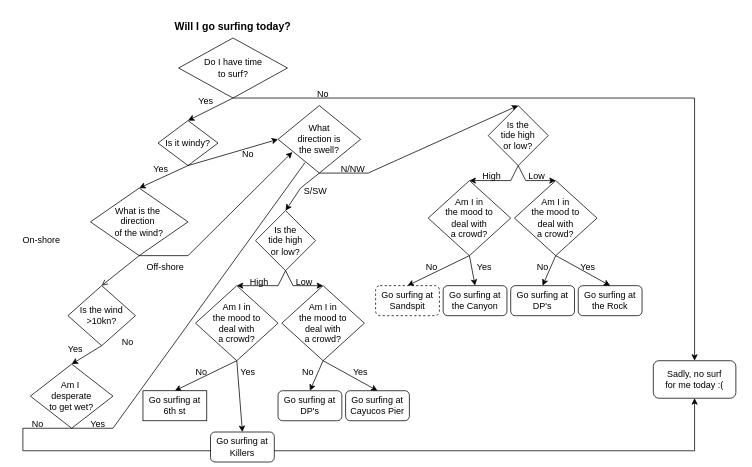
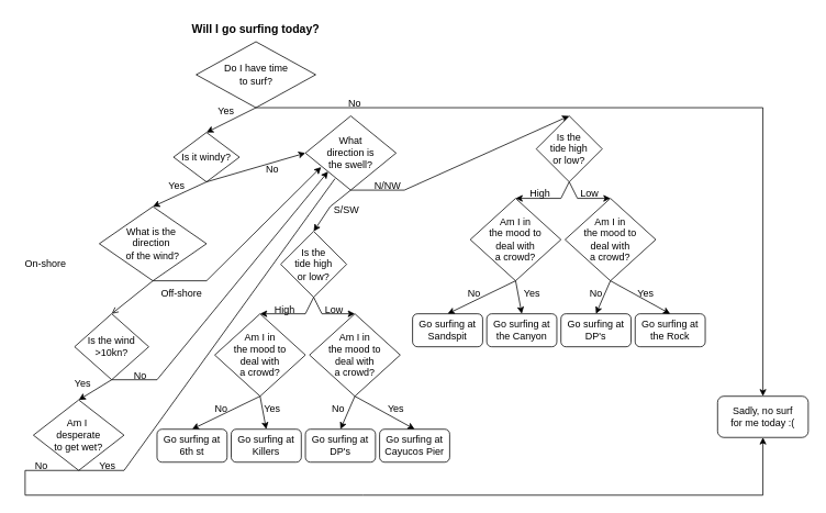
  <mxCell id="0" />
  <mxCell id="1" parent="0" />
  <mxCell id="2" value="Do I have time&lt;div&gt;to surf?&lt;/div&gt;" style="rhombus;whiteSpace=wrap;html=1;" vertex="1" parent="1"><mxGeometry x="237.5" y="50" width="145" height="80" as="geometry" /></mxCell>
  <mxCell id="3" value="" style="endArrow=classic;html=1;rounded=0;entryX=0.5;entryY=0;entryDx=0;entryDy=0;exitX=0.5;exitY=1;exitDx=0;exitDy=0;" edge="1" parent="1" source="2" target="8"><mxGeometry width="50" height="50" relative="1" as="geometry"><mxPoint x="310" y="130" as="sourcePoint" /><mxPoint x="370" y="160" as="targetPoint" /><Array as="points"><mxPoint x="925" y="130" /></Array></mxGeometry></mxCell>
  <mxCell id="4" value="" style="endArrow=classic;html=1;rounded=0;entryX=0.5;entryY=0;entryDx=0;entryDy=0;" edge="1" parent="1" target="9"><mxGeometry width="50" height="50" relative="1" as="geometry"><mxPoint x="310" y="130" as="sourcePoint" /><mxPoint x="250" y="160" as="targetPoint" /></mxGeometry></mxCell>
  <mxCell id="5" value="No" style="text;html=1;align=center;verticalAlign=middle;whiteSpace=wrap;rounded=0;" vertex="1" parent="1"><mxGeometry x="400" y="110" width="60" height="30" as="geometry" /></mxCell>
  <mxCell id="6" value="Yes" style="text;html=1;align=center;verticalAlign=middle;whiteSpace=wrap;rounded=0;" vertex="1" parent="1"><mxGeometry x="244" y="120" width="60" height="30" as="geometry" /></mxCell>
  <mxCell id="7" value="&lt;b&gt;&lt;font style=&quot;font-size: 14px;&quot;&gt;Will I go surfing today?&lt;/font&gt;&lt;/b&gt;" style="text;html=1;align=center;verticalAlign=middle;whiteSpace=wrap;rounded=0;" vertex="1" parent="1"><mxGeometry x="230" y="20" width="160" height="30" as="geometry" /></mxCell>
  <mxCell id="8" value="Sadly, no surf&lt;div&gt;for me today :(&lt;/div&gt;" style="rounded=1;whiteSpace=wrap;html=1;" vertex="1" parent="1"><mxGeometry x="870" y="480" width="110" height="50" as="geometry" /></mxCell>
  <mxCell id="9" value="Is it windy?" style="rhombus;whiteSpace=wrap;html=1;" vertex="1" parent="1"><mxGeometry x="210" y="160" width="80" height="60" as="geometry" /></mxCell>
  <mxCell id="10" value="" style="endArrow=classic;html=1;rounded=0;entryX=0.5;entryY=0;entryDx=0;entryDy=0;" edge="1" parent="1" target="13"><mxGeometry width="50" height="50" relative="1" as="geometry"><mxPoint x="250" y="220" as="sourcePoint" /><mxPoint x="220" y="250" as="targetPoint" /></mxGeometry></mxCell>
  <mxCell id="11" value="Yes" style="text;html=1;align=center;verticalAlign=middle;whiteSpace=wrap;rounded=0;" vertex="1" parent="1"><mxGeometry x="184" y="210" width="60" height="30" as="geometry" /></mxCell>
  <mxCell id="12" value="No" style="text;html=1;align=center;verticalAlign=middle;whiteSpace=wrap;rounded=0;" vertex="1" parent="1"><mxGeometry x="300" y="190" width="60" height="30" as="geometry" /></mxCell>
  <mxCell id="13" value="What is the&amp;nbsp;&lt;div&gt;direction&amp;nbsp;&lt;div&gt;of the wind?&lt;/div&gt;&lt;/div&gt;" style="rhombus;whiteSpace=wrap;html=1;" vertex="1" parent="1"><mxGeometry x="120" y="250" width="130" height="90" as="geometry" /></mxCell>
  <mxCell id="14" value="" style="endArrow=open;html=1;rounded=0;exitX=0.5;exitY=1;exitDx=0;exitDy=0;entryX=0.5;entryY=0;entryDx=0;entryDy=0;" edge="1" parent="1" source="13" target="18"><mxGeometry width="50" height="50" relative="1" as="geometry"><mxPoint x="150" y="350" as="sourcePoint" /><mxPoint x="140" y="380" as="targetPoint" /></mxGeometry></mxCell>
  <mxCell id="15" value="" style="endArrow=classic;html=1;rounded=0;exitX=0.5;exitY=1;exitDx=0;exitDy=0;entryX=0.173;entryY=0.689;entryDx=0;entryDy=0;entryPerimeter=0;" edge="1" parent="1" source="13" target="25"><mxGeometry width="50" height="50" relative="1" as="geometry"><mxPoint x="200" y="390" as="sourcePoint" /><mxPoint x="300" y="290" as="targetPoint" /><Array as="points"><mxPoint x="250" y="340" /></Array></mxGeometry></mxCell>
  <mxCell id="16" value="Off-shore" style="text;html=1;align=center;verticalAlign=middle;whiteSpace=wrap;rounded=0;" vertex="1" parent="1"><mxGeometry x="190" y="340" width="60" height="30" as="geometry" /></mxCell>
  <mxCell id="17" value="On-shore" style="text;html=1;align=center;verticalAlign=middle;whiteSpace=wrap;rounded=0;" vertex="1" parent="1"><mxGeometry x="25" y="305" width="60" height="30" as="geometry" /></mxCell>
  <mxCell id="18" value="Is the wind&lt;div&gt;&amp;gt;10kn?&lt;/div&gt;" style="rhombus;whiteSpace=wrap;html=1;" vertex="1" parent="1"><mxGeometry x="90" y="380" width="90" height="80" as="geometry" /></mxCell>
  <mxCell id="19" value="" style="endArrow=classic;html=1;rounded=0;exitX=0.5;exitY=1;exitDx=0;exitDy=0;entryX=0.5;entryY=0;entryDx=0;entryDy=0;" edge="1" parent="1" source="18" target="21"><mxGeometry width="50" height="50" relative="1" as="geometry"><mxPoint x="130" y="460" as="sourcePoint" /><mxPoint x="100" y="490" as="targetPoint" /></mxGeometry></mxCell>
+ <mxCell id="20" value="" style="endArrow=classic;html=1;rounded=0;exitX=0.5;exitY=1;exitDx=0;exitDy=0;entryX=0;entryY=1;entryDx=0;entryDy=0;" edge="1" parent="1" source="18" target="25"><mxGeometry width="50" height="50" relative="1" as="geometry"><mxPoint x="272.98" y="447.99" as="sourcePoint" /><mxPoint x="330" y="330" as="targetPoint" /><Array as="points"><mxPoint x="190" y="460" /></Array></mxGeometry></mxCell>
  <mxCell id="21" value="Am I&amp;nbsp;&lt;div&gt;desperate&lt;div&gt;to get wet?&lt;/div&gt;&lt;/div&gt;" style="rhombus;whiteSpace=wrap;html=1;" vertex="1" parent="1"><mxGeometry x="40" y="484.5" width="110" height="85.5" as="geometry" /></mxCell>
  <mxCell id="22" value="" style="endArrow=classic;html=1;rounded=0;exitX=0.5;exitY=1;exitDx=0;exitDy=0;entryX=0.5;entryY=1;entryDx=0;entryDy=0;" edge="1" parent="1" source="21" target="8"><mxGeometry width="50" height="50" relative="1" as="geometry"><mxPoint x="100" y="570" as="sourcePoint" /><mxPoint x="640" y="640" as="targetPoint" /><Array as="points"><mxPoint x="30" y="570" /><mxPoint x="30" y="600" /><mxPoint x="440" y="600" /><mxPoint x="925" y="600" /></Array></mxGeometry></mxCell>
  <mxCell id="23" value="" style="endArrow=none;html=1;rounded=0;exitX=0.5;exitY=1;exitDx=0;exitDy=0;entryX=0.327;entryY=0.844;entryDx=0;entryDy=0;entryPerimeter=0;" edge="1" parent="1" source="21" target="25"><mxGeometry width="50" height="50" relative="1" as="geometry"><mxPoint x="125" y="590" as="sourcePoint" /><mxPoint x="250" y="560" as="targetPoint" /><Array as="points"><mxPoint x="150" y="570" /></Array></mxGeometry></mxCell>
  <mxCell id="24" value="No" style="text;html=1;align=center;verticalAlign=middle;whiteSpace=wrap;rounded=0;" vertex="1" parent="1"><mxGeometry x="20" y="550" width="60" height="30" as="geometry" /></mxCell>
  <mxCell id="25" value="What&lt;div&gt;direction is&lt;/div&gt;&lt;div&gt;the swell?&lt;/div&gt;" style="rhombus;whiteSpace=wrap;html=1;" vertex="1" parent="1"><mxGeometry x="370" y="140" width="110" height="90" as="geometry" /></mxCell>
  <mxCell id="26" value="" style="endArrow=classic;html=1;rounded=0;exitX=0.5;exitY=1;exitDx=0;exitDy=0;entryX=0;entryY=0.5;entryDx=0;entryDy=0;" edge="1" parent="1" source="9" target="25"><mxGeometry width="50" height="50" relative="1" as="geometry"><mxPoint x="260" y="270" as="sourcePoint" /><mxPoint x="310" y="220" as="targetPoint" /></mxGeometry></mxCell>
  <mxCell id="27" value="Yes" style="text;html=1;align=center;verticalAlign=middle;whiteSpace=wrap;rounded=0;" vertex="1" parent="1"><mxGeometry x="70" y="450" width="60" height="30" as="geometry" /></mxCell>
  <mxCell id="28" value="No" style="text;html=1;align=center;verticalAlign=middle;whiteSpace=wrap;rounded=0;" vertex="1" parent="1"><mxGeometry x="140" y="440" width="60" height="30" as="geometry" /></mxCell>
  <mxCell id="29" value="Yes" style="text;html=1;align=center;verticalAlign=middle;whiteSpace=wrap;rounded=0;" vertex="1" parent="1"><mxGeometry x="100" y="550" width="60" height="30" as="geometry" /></mxCell>
  <mxCell id="30" value="" style="endArrow=classic;html=1;rounded=0;exitX=0.5;exitY=1;exitDx=0;exitDy=0;entryX=0.5;entryY=0;entryDx=0;entryDy=0;" edge="1" parent="1" source="25" target="35"><mxGeometry width="50" height="50" relative="1" as="geometry"><mxPoint x="400" y="250" as="sourcePoint" /><mxPoint x="510" y="270" as="targetPoint" /><Array as="points"><mxPoint x="490" y="230" /></Array></mxGeometry></mxCell>
  <mxCell id="31" value="" style="endArrow=classic;html=1;rounded=0;exitX=0.5;exitY=1;exitDx=0;exitDy=0;entryX=0.5;entryY=0;entryDx=0;entryDy=0;" edge="1" parent="1" source="25" target="34"><mxGeometry width="50" height="50" relative="1" as="geometry"><mxPoint x="330" y="380" as="sourcePoint" /><mxPoint x="390" y="300" as="targetPoint" /><Array as="points"><mxPoint x="400" y="250" /></Array></mxGeometry></mxCell>
  <mxCell id="32" value="S/SW" style="text;html=1;align=center;verticalAlign=middle;whiteSpace=wrap;rounded=0;" vertex="1" parent="1"><mxGeometry x="390" y="240" width="60" height="30" as="geometry" /></mxCell>
  <mxCell id="33" value="N/NW" style="text;html=1;align=center;verticalAlign=middle;whiteSpace=wrap;rounded=0;" vertex="1" parent="1"><mxGeometry x="440" y="210" width="60" height="30" as="geometry" /></mxCell>
  <mxCell id="34" value="Is the&lt;div&gt;tide high&lt;/div&gt;&lt;div&gt;or low?&lt;/div&gt;" style="rhombus;whiteSpace=wrap;html=1;" vertex="1" parent="1"><mxGeometry x="340" y="280" width="80" height="80" as="geometry" /></mxCell>
  <mxCell id="35" value="Is the&lt;div&gt;tide high&lt;/div&gt;&lt;div&gt;or low?&lt;/div&gt;" style="rhombus;whiteSpace=wrap;html=1;" vertex="1" parent="1"><mxGeometry x="650" y="140" width="80" height="80" as="geometry" /></mxCell>
  <mxCell id="36" value="" style="endArrow=classic;html=1;rounded=0;exitX=0.5;exitY=1;exitDx=0;exitDy=0;entryX=0.5;entryY=0;entryDx=0;entryDy=0;" edge="1" parent="1" source="34" target="38"><mxGeometry width="50" height="50" relative="1" as="geometry"><mxPoint x="380" y="360" as="sourcePoint" /><mxPoint x="330" y="400" as="targetPoint" /><Array as="points"><mxPoint x="370" y="380" /></Array></mxGeometry></mxCell>
  <mxCell id="37" value="" style="endArrow=classic;html=1;rounded=0;exitX=0.5;exitY=1;exitDx=0;exitDy=0;entryX=0.5;entryY=0;entryDx=0;entryDy=0;" edge="1" parent="1" source="34" target="39"><mxGeometry width="50" height="50" relative="1" as="geometry"><mxPoint x="430" y="380" as="sourcePoint" /><mxPoint x="430" y="380" as="targetPoint" /><Array as="points"><mxPoint x="390" y="380" /></Array></mxGeometry></mxCell>
  <mxCell id="38" value="Am I in&lt;div&gt;the mood to&lt;/div&gt;&lt;div&gt;deal with&lt;/div&gt;&lt;div&gt;a crowd?&lt;/div&gt;" style="rhombus;whiteSpace=wrap;html=1;" vertex="1" parent="1"><mxGeometry x="260" y="380" width="110" height="100" as="geometry" /></mxCell>
  <mxCell id="39" value="Am I in&lt;div&gt;the mood to&lt;/div&gt;&lt;div&gt;deal with&lt;/div&gt;&lt;div&gt;a crowd?&lt;/div&gt;" style="rhombus;whiteSpace=wrap;html=1;" vertex="1" parent="1"><mxGeometry x="375" y="380" width="110" height="100" as="geometry" /></mxCell>
  <mxCell id="40" value="High" style="text;html=1;align=center;verticalAlign=middle;whiteSpace=wrap;rounded=0;" vertex="1" parent="1"><mxGeometry x="315" y="360" width="60" height="30" as="geometry" /></mxCell>
  <mxCell id="41" value="Low" style="text;html=1;align=center;verticalAlign=middle;whiteSpace=wrap;rounded=0;" vertex="1" parent="1"><mxGeometry x="375" y="360" width="60" height="30" as="geometry" /></mxCell>
  <mxCell id="42" value="" style="endArrow=classic;html=1;rounded=0;exitX=0.5;exitY=1;exitDx=0;exitDy=0;entryX=0.5;entryY=0;entryDx=0;entryDy=0;" edge="1" parent="1" source="38" target="44"><mxGeometry width="50" height="50" relative="1" as="geometry"><mxPoint x="315" y="480" as="sourcePoint" /><mxPoint x="265" y="510" as="targetPoint" /></mxGeometry></mxCell>
  <mxCell id="43" value="" style="endArrow=classic;html=1;rounded=0;exitX=0.5;exitY=1;exitDx=0;exitDy=0;entryX=0.5;entryY=0;entryDx=0;entryDy=0;" edge="1" parent="1" source="38" target="45"><mxGeometry width="50" height="50" relative="1" as="geometry"><mxPoint x="382.5" y="490" as="sourcePoint" /><mxPoint x="360" y="510" as="targetPoint" /></mxGeometry></mxCell>
- <mxCell id="44" value="Go surfing at&lt;div&gt;6th&amp;nbsp;&lt;span style=&quot;background-color: transparent; color: light-dark(rgb(0, 0, 0), rgb(255, 255, 255));&quot;&gt;st&lt;/span&gt;&lt;/div&gt;" style="whiteSpace=wrap;html=1;rounded=0;" vertex="1" parent="1"><mxGeometry x="190" y="520" width="85" height="40" as="geometry" /></mxCell>
- <mxCell id="45" value="Go surfing at&lt;div&gt;Killers&lt;/div&gt;" style="rounded=1;whiteSpace=wrap;html=1;" vertex="1" parent="1"><mxGeometry x="280" y="575" width="85" height="40" as="geometry" /></mxCell>
+ <mxCell id="44" value="Go surfing at&lt;div&gt;6th&amp;nbsp;&lt;span style=&quot;background-color: transparent; color: light-dark(rgb(0, 0, 0), rgb(255, 255, 255));&quot;&gt;st&lt;/span&gt;&lt;/div&gt;" style="rounded=1;whiteSpace=wrap;html=1;" vertex="1" parent="1"><mxGeometry x="190" y="520" width="85" height="40" as="geometry" /></mxCell>
+ <mxCell id="45" value="Go surfing at&lt;div&gt;Killers&lt;/div&gt;" style="rounded=1;whiteSpace=wrap;html=1;" vertex="1" parent="1"><mxGeometry x="280" y="520" width="85" height="40" as="geometry" /></mxCell>
  <mxCell id="46" value="Go surfing at&lt;div&gt;DP's&lt;/div&gt;" style="rounded=1;whiteSpace=wrap;html=1;" vertex="1" parent="1"><mxGeometry x="370" y="520" width="85" height="40" as="geometry" /></mxCell>
  <mxCell id="47" value="Go surfing at&lt;div&gt;Cayucos Pier&lt;/div&gt;" style="rounded=1;whiteSpace=wrap;html=1;" vertex="1" parent="1"><mxGeometry x="460" y="520" width="85" height="40" as="geometry" /></mxCell>
  <mxCell id="48" value="" style="endArrow=classic;html=1;rounded=0;exitX=0.5;exitY=1;exitDx=0;exitDy=0;entryX=0.5;entryY=0;entryDx=0;entryDy=0;" edge="1" parent="1" source="39" target="46"><mxGeometry width="50" height="50" relative="1" as="geometry"><mxPoint x="430" y="510" as="sourcePoint" /><mxPoint x="480" y="460" as="targetPoint" /></mxGeometry></mxCell>
  <mxCell id="49" value="" style="endArrow=classic;html=1;rounded=0;exitX=0.5;exitY=1;exitDx=0;exitDy=0;entryX=0.5;entryY=0;entryDx=0;entryDy=0;" edge="1" parent="1" source="39" target="47"><mxGeometry width="50" height="50" relative="1" as="geometry"><mxPoint x="532" y="465" as="sourcePoint" /><mxPoint x="450" y="505" as="targetPoint" /></mxGeometry></mxCell>
  <mxCell id="50" value="Am I in&lt;div&gt;the mood to&lt;/div&gt;&lt;div&gt;deal with&lt;/div&gt;&lt;div&gt;a crowd?&lt;/div&gt;" style="rhombus;whiteSpace=wrap;html=1;" vertex="1" parent="1"><mxGeometry x="570" y="240" width="110" height="100" as="geometry" /></mxCell>
  <mxCell id="51" value="Am I in&lt;div&gt;the mood to&lt;/div&gt;&lt;div&gt;deal with&lt;/div&gt;&lt;div&gt;a crowd?&lt;/div&gt;" style="rhombus;whiteSpace=wrap;html=1;" vertex="1" parent="1"><mxGeometry x="685" y="240" width="110" height="100" as="geometry" /></mxCell>
  <mxCell id="52" value="High" style="text;html=1;align=center;verticalAlign=middle;whiteSpace=wrap;rounded=0;" vertex="1" parent="1"><mxGeometry x="625" y="220" width="60" height="30" as="geometry" /></mxCell>
  <mxCell id="53" value="Low" style="text;html=1;align=center;verticalAlign=middle;whiteSpace=wrap;rounded=0;" vertex="1" parent="1"><mxGeometry x="685" y="220" width="60" height="30" as="geometry" /></mxCell>
  <mxCell id="54" value="" style="endArrow=classic;html=1;rounded=0;exitX=0.5;exitY=1;exitDx=0;exitDy=0;entryX=0.5;entryY=0;entryDx=0;entryDy=0;" edge="1" parent="1" source="50" target="56"><mxGeometry width="50" height="50" relative="1" as="geometry"><mxPoint x="625" y="340" as="sourcePoint" /><mxPoint x="575" y="370" as="targetPoint" /></mxGeometry></mxCell>
  <mxCell id="55" value="" style="endArrow=classic;html=1;rounded=0;exitX=0.5;exitY=1;exitDx=0;exitDy=0;entryX=0.5;entryY=0;entryDx=0;entryDy=0;" edge="1" parent="1" source="50" target="57"><mxGeometry width="50" height="50" relative="1" as="geometry"><mxPoint x="692.5" y="350" as="sourcePoint" /><mxPoint x="670" y="370" as="targetPoint" /></mxGeometry></mxCell>
- <mxCell id="56" value="Go surfing at&lt;div&gt;Sandspit&lt;/div&gt;" style="rounded=1;whiteSpace=wrap;html=1;dashed=1;" vertex="1" parent="1"><mxGeometry x="500" y="380" width="85" height="40" as="geometry" /></mxCell>
+ <mxCell id="56" value="Go surfing at&lt;div&gt;Sandspit&lt;/div&gt;" style="rounded=1;whiteSpace=wrap;html=1;" vertex="1" parent="1"><mxGeometry x="500" y="380" width="85" height="40" as="geometry" /></mxCell>
  <mxCell id="57" value="Go surfing at&lt;div&gt;the Canyon&lt;/div&gt;" style="rounded=1;whiteSpace=wrap;html=1;" vertex="1" parent="1"><mxGeometry x="590" y="380" width="85" height="40" as="geometry" /></mxCell>
  <mxCell id="58" value="Go surfing at&lt;div&gt;DP's&lt;/div&gt;" style="rounded=1;whiteSpace=wrap;html=1;" vertex="1" parent="1"><mxGeometry x="680" y="380" width="85" height="40" as="geometry" /></mxCell>
  <mxCell id="59" value="Go surfing at&lt;div&gt;the Rock&lt;/div&gt;" style="rounded=1;whiteSpace=wrap;html=1;" vertex="1" parent="1"><mxGeometry x="770" y="380" width="85" height="40" as="geometry" /></mxCell>
  <mxCell id="60" value="" style="endArrow=classic;html=1;rounded=0;exitX=0.5;exitY=1;exitDx=0;exitDy=0;entryX=0.5;entryY=0;entryDx=0;entryDy=0;" edge="1" parent="1" source="51" target="58"><mxGeometry width="50" height="50" relative="1" as="geometry"><mxPoint x="740" y="370" as="sourcePoint" /><mxPoint x="790" y="320" as="targetPoint" /></mxGeometry></mxCell>
  <mxCell id="61" value="" style="endArrow=classic;html=1;rounded=0;exitX=0.5;exitY=1;exitDx=0;exitDy=0;entryX=0.5;entryY=0;entryDx=0;entryDy=0;" edge="1" parent="1" source="51" target="59"><mxGeometry width="50" height="50" relative="1" as="geometry"><mxPoint x="842" y="325" as="sourcePoint" /><mxPoint x="760" y="365" as="targetPoint" /></mxGeometry></mxCell>
  <mxCell id="62" value="" style="endArrow=classic;html=1;rounded=0;entryX=0.5;entryY=0;entryDx=0;entryDy=0;exitX=0.5;exitY=1;exitDx=0;exitDy=0;" edge="1" parent="1" source="35" target="50"><mxGeometry width="50" height="50" relative="1" as="geometry"><mxPoint x="695" y="220" as="sourcePoint" /><mxPoint x="680" y="240" as="targetPoint" /><Array as="points"><mxPoint x="680" y="240" /></Array></mxGeometry></mxCell>
  <mxCell id="63" value="" style="endArrow=classic;html=1;rounded=0;exitX=0.5;exitY=1;exitDx=0;exitDy=0;" edge="1" parent="1" source="35"><mxGeometry width="50" height="50" relative="1" as="geometry"><mxPoint x="690" y="220" as="sourcePoint" /><mxPoint x="740" y="240" as="targetPoint" /><Array as="points"><mxPoint x="700" y="240" /></Array></mxGeometry></mxCell>
  <mxCell id="64" value="No" style="text;html=1;align=center;verticalAlign=middle;whiteSpace=wrap;rounded=0;" vertex="1" parent="1"><mxGeometry x="545" y="340" width="60" height="30" as="geometry" /></mxCell>
  <mxCell id="65" value="No" style="text;html=1;align=center;verticalAlign=middle;whiteSpace=wrap;rounded=0;" vertex="1" parent="1"><mxGeometry x="692.5" y="340" width="60" height="30" as="geometry" /></mxCell>
  <mxCell id="66" value="No" style="text;html=1;align=center;verticalAlign=middle;whiteSpace=wrap;rounded=0;" vertex="1" parent="1"><mxGeometry x="380" y="480" width="60" height="30" as="geometry" /></mxCell>
  <mxCell id="67" value="No" style="text;html=1;align=center;verticalAlign=middle;whiteSpace=wrap;rounded=0;" vertex="1" parent="1"><mxGeometry x="237.5" y="480" width="60" height="30" as="geometry" /></mxCell>
  <mxCell id="68" value="Yes" style="text;html=1;align=center;verticalAlign=middle;whiteSpace=wrap;rounded=0;" vertex="1" parent="1"><mxGeometry x="615" y="340" width="60" height="30" as="geometry" /></mxCell>
  <mxCell id="69" value="Yes" style="text;html=1;align=center;verticalAlign=middle;whiteSpace=wrap;rounded=0;" vertex="1" parent="1"><mxGeometry x="752.5" y="340" width="60" height="30" as="geometry" /></mxCell>
  <mxCell id="70" value="Yes" style="text;html=1;align=center;verticalAlign=middle;whiteSpace=wrap;rounded=0;" vertex="1" parent="1"><mxGeometry x="450" y="480" width="60" height="30" as="geometry" /></mxCell>
  <mxCell id="71" value="Yes" style="text;html=1;align=center;verticalAlign=middle;whiteSpace=wrap;rounded=0;" vertex="1" parent="1"><mxGeometry x="300" y="480" width="60" height="30" as="geometry" /></mxCell>
